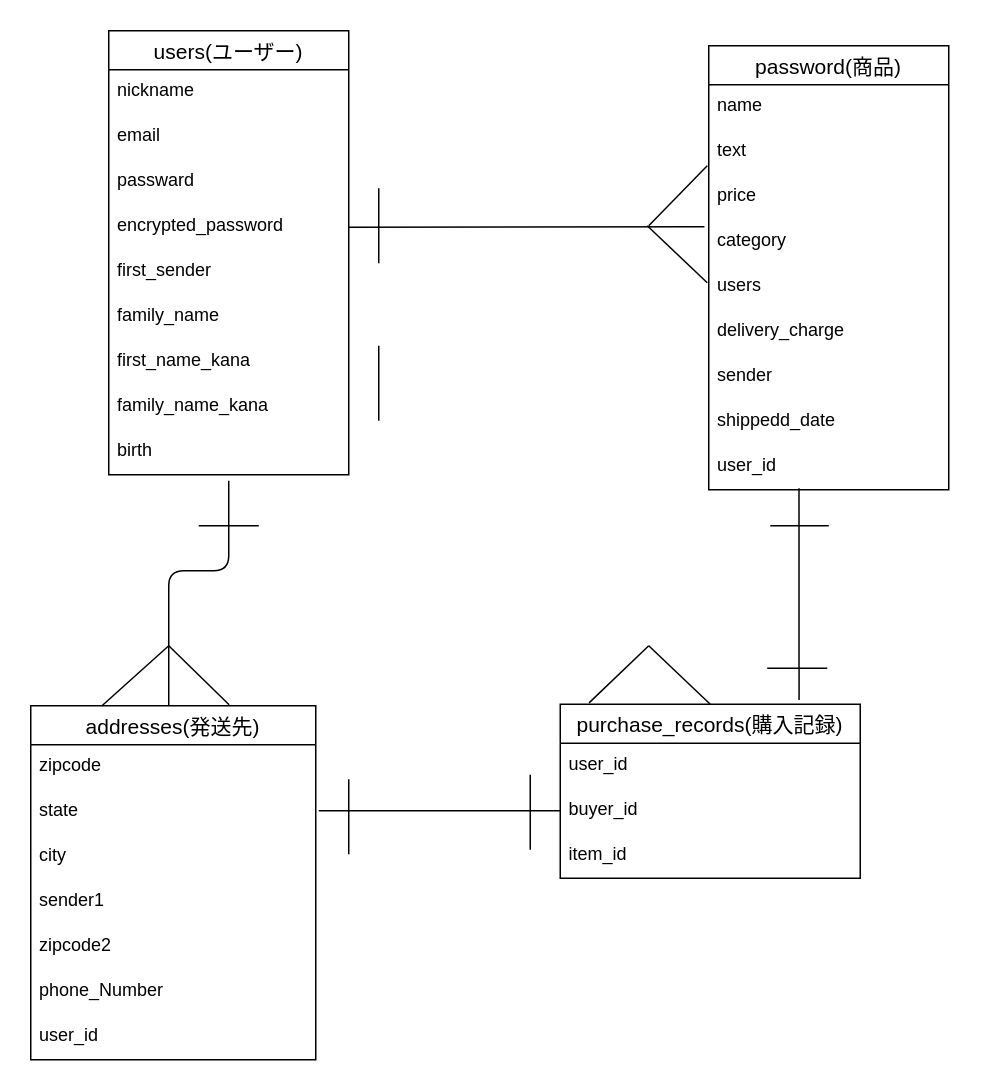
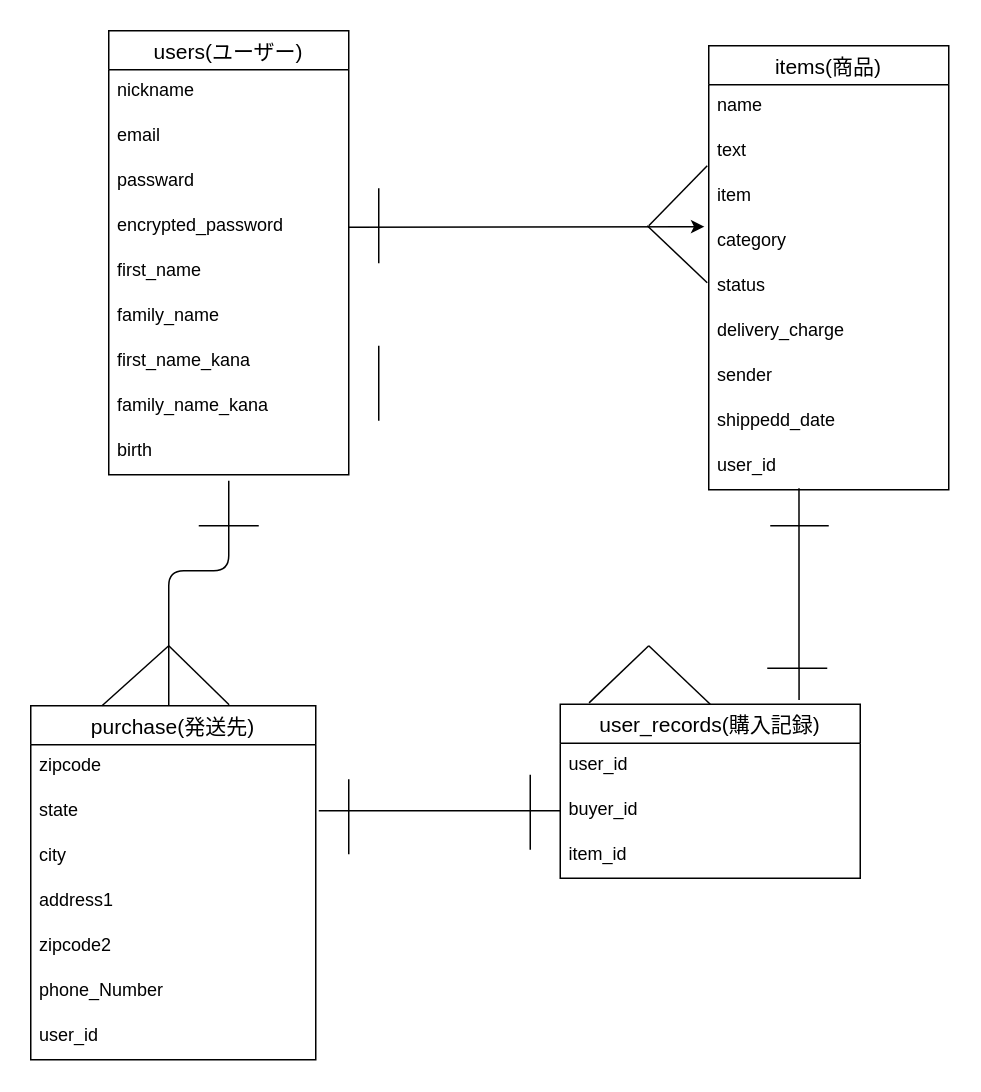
  <mxCell id="0" />
  <mxCell id="1" parent="0" />
  <mxCell id="2" value="users(ユーザー)" style="swimlane;fontStyle=0;childLayout=stackLayout;horizontal=1;startSize=26;horizontalStack=0;resizeParent=1;resizeParentMax=0;resizeLast=0;collapsible=1;marginBottom=0;align=center;fontSize=14;strokeColor=default;html=0;" vertex="1" parent="1"><mxGeometry x="72" y="20" width="160" height="296" as="geometry" /></mxCell>
  <mxCell id="3" value="nickname" style="text;strokeColor=none;fillColor=none;spacingLeft=4;spacingRight=4;overflow=hidden;rotatable=0;points=[[0,0.5],[1,0.5]];portConstraint=eastwest;fontSize=12;html=0;" vertex="1" parent="2"><mxGeometry y="26" width="160" height="30" as="geometry" /></mxCell>
  <mxCell id="4" value="email" style="text;strokeColor=none;fillColor=none;spacingLeft=4;spacingRight=4;overflow=hidden;rotatable=0;points=[[0,0.5],[1,0.5]];portConstraint=eastwest;fontSize=12;html=0;" vertex="1" parent="2"><mxGeometry y="56" width="160" height="30" as="geometry" /></mxCell>
  <mxCell id="5" value="passward" style="text;strokeColor=none;fillColor=none;spacingLeft=4;spacingRight=4;overflow=hidden;rotatable=0;points=[[0,0.5],[1,0.5]];portConstraint=eastwest;fontSize=12;html=0;" vertex="1" parent="2"><mxGeometry y="86" width="160" height="30" as="geometry" /></mxCell>
  <mxCell id="6" value="encrypted_password" style="text;strokeColor=none;fillColor=none;spacingLeft=4;spacingRight=4;overflow=hidden;rotatable=0;points=[[0,0.5],[1,0.5]];portConstraint=eastwest;fontSize=12;html=0;" vertex="1" parent="2"><mxGeometry y="116" width="160" height="30" as="geometry" /></mxCell>
- <mxCell id="7" value="first_sender" style="text;strokeColor=none;fillColor=none;spacingLeft=4;spacingRight=4;overflow=hidden;rotatable=0;points=[[0,0.5],[1,0.5]];portConstraint=eastwest;fontSize=12;html=0;" vertex="1" parent="2"><mxGeometry y="146" width="160" height="30" as="geometry" /></mxCell>
+ <mxCell id="7" value="first_name" style="text;strokeColor=none;fillColor=none;spacingLeft=4;spacingRight=4;overflow=hidden;rotatable=0;points=[[0,0.5],[1,0.5]];portConstraint=eastwest;fontSize=12;html=0;" vertex="1" parent="2"><mxGeometry y="146" width="160" height="30" as="geometry" /></mxCell>
  <mxCell id="8" value="family_name" style="text;strokeColor=none;fillColor=none;spacingLeft=4;spacingRight=4;overflow=hidden;rotatable=0;points=[[0,0.5],[1,0.5]];portConstraint=eastwest;fontSize=12;html=0;" vertex="1" parent="2"><mxGeometry y="176" width="160" height="30" as="geometry" /></mxCell>
  <mxCell id="9" value="first_name_kana" style="text;strokeColor=none;fillColor=none;spacingLeft=4;spacingRight=4;overflow=hidden;rotatable=0;points=[[0,0.5],[1,0.5]];portConstraint=eastwest;fontSize=12;html=0;" vertex="1" parent="2"><mxGeometry y="206" width="160" height="30" as="geometry" /></mxCell>
  <mxCell id="10" value="family_name_kana" style="text;strokeColor=none;fillColor=none;spacingLeft=4;spacingRight=4;overflow=hidden;rotatable=0;points=[[0,0.5],[1,0.5]];portConstraint=eastwest;fontSize=12;html=0;" vertex="1" parent="2"><mxGeometry y="236" width="160" height="30" as="geometry" /></mxCell>
  <mxCell id="11" value="birth" style="text;strokeColor=none;fillColor=none;spacingLeft=4;spacingRight=4;overflow=hidden;rotatable=0;points=[[0,0.5],[1,0.5]];portConstraint=eastwest;fontSize=12;html=0;" vertex="1" parent="2"><mxGeometry y="266" width="160" height="30" as="geometry" /></mxCell>
- <mxCell id="12" value="password(商品)" style="swimlane;fontStyle=0;childLayout=stackLayout;horizontal=1;startSize=26;horizontalStack=0;resizeParent=1;resizeParentMax=0;resizeLast=0;collapsible=1;marginBottom=0;align=center;fontSize=14;strokeColor=default;html=0;" vertex="1" parent="1"><mxGeometry x="472" y="30" width="160" height="296" as="geometry" /></mxCell>
+ <mxCell id="12" value="items(商品)" style="swimlane;fontStyle=0;childLayout=stackLayout;horizontal=1;startSize=26;horizontalStack=0;resizeParent=1;resizeParentMax=0;resizeLast=0;collapsible=1;marginBottom=0;align=center;fontSize=14;strokeColor=default;html=0;" vertex="1" parent="1"><mxGeometry x="472" y="30" width="160" height="296" as="geometry" /></mxCell>
  <mxCell id="13" value="name" style="text;strokeColor=none;fillColor=none;spacingLeft=4;spacingRight=4;overflow=hidden;rotatable=0;points=[[0,0.5],[1,0.5]];portConstraint=eastwest;fontSize=12;html=0;" vertex="1" parent="12"><mxGeometry y="26" width="160" height="30" as="geometry" /></mxCell>
  <mxCell id="14" value="text" style="text;strokeColor=none;fillColor=none;spacingLeft=4;spacingRight=4;overflow=hidden;rotatable=0;points=[[0,0.5],[1,0.5]];portConstraint=eastwest;fontSize=12;html=0;" vertex="1" parent="12"><mxGeometry y="56" width="160" height="30" as="geometry" /></mxCell>
- <mxCell id="15" value="price" style="text;strokeColor=none;fillColor=none;spacingLeft=4;spacingRight=4;overflow=hidden;rotatable=0;points=[[0,0.5],[1,0.5]];portConstraint=eastwest;fontSize=12;html=0;" vertex="1" parent="12"><mxGeometry y="86" width="160" height="30" as="geometry" /></mxCell>
+ <mxCell id="15" value="item" style="text;strokeColor=none;fillColor=none;spacingLeft=4;spacingRight=4;overflow=hidden;rotatable=0;points=[[0,0.5],[1,0.5]];portConstraint=eastwest;fontSize=12;html=0;" vertex="1" parent="12"><mxGeometry y="86" width="160" height="30" as="geometry" /></mxCell>
  <mxCell id="16" value="category" style="text;strokeColor=none;fillColor=none;spacingLeft=4;spacingRight=4;overflow=hidden;rotatable=0;points=[[0,0.5],[1,0.5]];portConstraint=eastwest;fontSize=12;html=0;" vertex="1" parent="12"><mxGeometry y="116" width="160" height="30" as="geometry" /></mxCell>
- <mxCell id="17" value="users" style="text;strokeColor=none;fillColor=none;spacingLeft=4;spacingRight=4;overflow=hidden;rotatable=0;points=[[0,0.5],[1,0.5]];portConstraint=eastwest;fontSize=12;html=0;" vertex="1" parent="12"><mxGeometry y="146" width="160" height="30" as="geometry" /></mxCell>
+ <mxCell id="17" value="status" style="text;strokeColor=none;fillColor=none;spacingLeft=4;spacingRight=4;overflow=hidden;rotatable=0;points=[[0,0.5],[1,0.5]];portConstraint=eastwest;fontSize=12;html=0;" vertex="1" parent="12"><mxGeometry y="146" width="160" height="30" as="geometry" /></mxCell>
  <mxCell id="18" value="delivery_charge" style="text;strokeColor=none;fillColor=none;spacingLeft=4;spacingRight=4;overflow=hidden;rotatable=0;points=[[0,0.5],[1,0.5]];portConstraint=eastwest;fontSize=12;html=0;" vertex="1" parent="12"><mxGeometry y="176" width="160" height="30" as="geometry" /></mxCell>
  <mxCell id="19" value="sender" style="text;strokeColor=none;fillColor=none;spacingLeft=4;spacingRight=4;overflow=hidden;rotatable=0;points=[[0,0.5],[1,0.5]];portConstraint=eastwest;fontSize=12;html=0;" vertex="1" parent="12"><mxGeometry y="206" width="160" height="30" as="geometry" /></mxCell>
  <mxCell id="20" value="shippedd_date" style="text;strokeColor=none;fillColor=none;spacingLeft=4;spacingRight=4;overflow=hidden;rotatable=0;points=[[0,0.5],[1,0.5]];portConstraint=eastwest;fontSize=12;html=0;" vertex="1" parent="12"><mxGeometry y="236" width="160" height="30" as="geometry" /></mxCell>
  <mxCell id="21" value="user_id" style="text;strokeColor=none;fillColor=none;spacingLeft=4;spacingRight=4;overflow=hidden;rotatable=0;points=[[0,0.5],[1,0.5]];portConstraint=eastwest;fontSize=12;html=0;" vertex="1" parent="12"><mxGeometry y="266" width="160" height="30" as="geometry" /></mxCell>
- <mxCell id="22" value="purchase_records(購入記録)" style="swimlane;fontStyle=0;childLayout=stackLayout;horizontal=1;startSize=26;horizontalStack=0;resizeParent=1;resizeParentMax=0;resizeLast=0;collapsible=1;marginBottom=0;align=center;fontSize=14;strokeColor=default;html=0;" vertex="1" parent="1"><mxGeometry x="373" y="469" width="200" height="116" as="geometry" /></mxCell>
+ <mxCell id="22" value="user_records(購入記録)" style="swimlane;fontStyle=0;childLayout=stackLayout;horizontal=1;startSize=26;horizontalStack=0;resizeParent=1;resizeParentMax=0;resizeLast=0;collapsible=1;marginBottom=0;align=center;fontSize=14;strokeColor=default;html=0;" vertex="1" parent="1"><mxGeometry x="373" y="469" width="200" height="116" as="geometry" /></mxCell>
  <mxCell id="23" value="user_id" style="text;strokeColor=none;fillColor=none;spacingLeft=4;spacingRight=4;overflow=hidden;rotatable=0;points=[[0,0.5],[1,0.5]];portConstraint=eastwest;fontSize=12;html=0;" vertex="1" parent="22"><mxGeometry y="26" width="200" height="30" as="geometry" /></mxCell>
  <mxCell id="24" value="buyer_id" style="text;strokeColor=none;fillColor=none;spacingLeft=4;spacingRight=4;overflow=hidden;rotatable=0;points=[[0,0.5],[1,0.5]];portConstraint=eastwest;fontSize=12;html=0;" vertex="1" parent="22"><mxGeometry y="56" width="200" height="30" as="geometry" /></mxCell>
  <mxCell id="25" value="item_id" style="text;strokeColor=none;fillColor=none;spacingLeft=4;spacingRight=4;overflow=hidden;rotatable=0;points=[[0,0.5],[1,0.5]];portConstraint=eastwest;fontSize=12;html=0;" vertex="1" parent="22"><mxGeometry y="86" width="200" height="30" as="geometry" /></mxCell>
- <mxCell id="26" value="addresses(発送先)" style="swimlane;fontStyle=0;childLayout=stackLayout;horizontal=1;startSize=26;horizontalStack=0;resizeParent=1;resizeParentMax=0;resizeLast=0;collapsible=1;marginBottom=0;align=center;fontSize=14;strokeColor=default;html=0;" vertex="1" parent="1"><mxGeometry x="20" y="470" width="190" height="236" as="geometry" /></mxCell>
+ <mxCell id="26" value="purchase(発送先)" style="swimlane;fontStyle=0;childLayout=stackLayout;horizontal=1;startSize=26;horizontalStack=0;resizeParent=1;resizeParentMax=0;resizeLast=0;collapsible=1;marginBottom=0;align=center;fontSize=14;strokeColor=default;html=0;" vertex="1" parent="1"><mxGeometry x="20" y="470" width="190" height="236" as="geometry" /></mxCell>
  <mxCell id="27" value="zipcode" style="text;strokeColor=none;fillColor=none;spacingLeft=4;spacingRight=4;overflow=hidden;rotatable=0;points=[[0,0.5],[1,0.5]];portConstraint=eastwest;fontSize=12;html=0;" vertex="1" parent="26"><mxGeometry y="26" width="190" height="30" as="geometry" /></mxCell>
  <mxCell id="28" value="state" style="text;strokeColor=none;fillColor=none;spacingLeft=4;spacingRight=4;overflow=hidden;rotatable=0;points=[[0,0.5],[1,0.5]];portConstraint=eastwest;fontSize=12;html=0;" vertex="1" parent="26"><mxGeometry y="56" width="190" height="30" as="geometry" /></mxCell>
  <mxCell id="29" value="city" style="text;strokeColor=none;fillColor=none;spacingLeft=4;spacingRight=4;overflow=hidden;rotatable=0;points=[[0,0.5],[1,0.5]];portConstraint=eastwest;fontSize=12;html=0;" vertex="1" parent="26"><mxGeometry y="86" width="190" height="30" as="geometry" /></mxCell>
- <mxCell id="30" value="sender1" style="text;strokeColor=none;fillColor=none;spacingLeft=4;spacingRight=4;overflow=hidden;rotatable=0;points=[[0,0.5],[1,0.5]];portConstraint=eastwest;fontSize=12;html=0;" vertex="1" parent="26"><mxGeometry y="116" width="190" height="30" as="geometry" /></mxCell>
+ <mxCell id="30" value="address1" style="text;strokeColor=none;fillColor=none;spacingLeft=4;spacingRight=4;overflow=hidden;rotatable=0;points=[[0,0.5],[1,0.5]];portConstraint=eastwest;fontSize=12;html=0;" vertex="1" parent="26"><mxGeometry y="116" width="190" height="30" as="geometry" /></mxCell>
  <mxCell id="31" value="zipcode2" style="text;strokeColor=none;fillColor=none;spacingLeft=4;spacingRight=4;overflow=hidden;rotatable=0;points=[[0,0.5],[1,0.5]];portConstraint=eastwest;fontSize=12;html=0;" vertex="1" parent="26"><mxGeometry y="146" width="190" height="30" as="geometry" /></mxCell>
  <mxCell id="32" value="phone_Number" style="text;strokeColor=none;fillColor=none;spacingLeft=4;spacingRight=4;overflow=hidden;rotatable=0;points=[[0,0.5],[1,0.5]];portConstraint=eastwest;fontSize=12;html=0;" vertex="1" parent="26"><mxGeometry y="176" width="190" height="30" as="geometry" /></mxCell>
  <mxCell id="33" value="user_id" style="text;strokeColor=none;fillColor=none;spacingLeft=4;spacingRight=4;overflow=hidden;rotatable=0;points=[[0,0.5],[1,0.5]];portConstraint=eastwest;fontSize=12;html=0;" vertex="1" parent="26"><mxGeometry y="206" width="190" height="30" as="geometry" /></mxCell>
  <mxCell id="34" value="" style="endArrow=none;html=1;" edge="1" parent="1"><mxGeometry width="50" height="50" relative="1" as="geometry"><mxPoint x="252" y="175" as="sourcePoint" /><mxPoint x="252" y="125" as="targetPoint" /><Array as="points" /></mxGeometry></mxCell>
  <mxCell id="35" value="" style="endArrow=none;html=1;" edge="1" parent="1"><mxGeometry width="50" height="50" relative="1" as="geometry"><mxPoint x="432" y="150" as="sourcePoint" /><mxPoint x="471" y="110" as="targetPoint" /></mxGeometry></mxCell>
  <mxCell id="36" value="" style="endArrow=none;html=1;exitX=0;exitY=0.5;exitDx=0;exitDy=0;" edge="1" parent="1"><mxGeometry width="50" height="50" relative="1" as="geometry"><mxPoint x="471" y="188" as="sourcePoint" /><mxPoint x="431" y="150" as="targetPoint" /></mxGeometry></mxCell>
- <mxCell id="37" value="" style="endArrow=none;html=1;exitX=1;exitY=0.5;exitDx=0;exitDy=0;entryX=-0.018;entryY=0.153;entryDx=0;entryDy=0;entryPerimeter=0;" edge="1" parent="1" source="6" target="16"><mxGeometry width="50" height="50" relative="1" as="geometry"><mxPoint x="322" y="300" as="sourcePoint" /><mxPoint x="372" y="250" as="targetPoint" /></mxGeometry></mxCell>
+ <mxCell id="37" value="" style="endArrow=classic;html=1;exitX=1;exitY=0.5;exitDx=0;exitDy=0;entryX=-0.018;entryY=0.153;entryDx=0;entryDy=0;entryPerimeter=0;" edge="1" parent="1" source="6" target="16"><mxGeometry width="50" height="50" relative="1" as="geometry"><mxPoint x="322" y="300" as="sourcePoint" /><mxPoint x="372" y="250" as="targetPoint" /></mxGeometry></mxCell>
  <mxCell id="38" value="" style="endArrow=none;html=1;" edge="1" parent="1"><mxGeometry width="50" height="50" relative="1" as="geometry"><mxPoint x="112" y="470" as="sourcePoint" /><mxPoint x="152" y="320" as="targetPoint" /><Array as="points"><mxPoint x="112" y="380" /><mxPoint x="152" y="380" /></Array></mxGeometry></mxCell>
  <mxCell id="39" value="" style="endArrow=none;html=1;" edge="1" parent="1"><mxGeometry width="50" height="50" relative="1" as="geometry"><mxPoint x="132" y="350" as="sourcePoint" /><mxPoint x="172" y="350" as="targetPoint" /><Array as="points" /></mxGeometry></mxCell>
  <mxCell id="40" value="" style="endArrow=none;html=1;entryX=0.25;entryY=0;entryDx=0;entryDy=0;" edge="1" parent="1" target="26"><mxGeometry width="50" height="50" relative="1" as="geometry"><mxPoint x="112" y="430" as="sourcePoint" /><mxPoint x="82" y="460" as="targetPoint" /><Array as="points" /></mxGeometry></mxCell>
  <mxCell id="41" value="" style="endArrow=none;html=1;entryX=0.696;entryY=-0.003;entryDx=0;entryDy=0;entryPerimeter=0;" edge="1" parent="1" target="26"><mxGeometry width="50" height="50" relative="1" as="geometry"><mxPoint x="112" y="430" as="sourcePoint" /><mxPoint x="82.18" y="480.236" as="targetPoint" /><Array as="points" /></mxGeometry></mxCell>
  <mxCell id="42" value="" style="endArrow=none;html=1;exitX=0.096;exitY=-0.008;exitDx=0;exitDy=0;exitPerimeter=0;" edge="1" parent="1" source="22"><mxGeometry width="50" height="50" relative="1" as="geometry"><mxPoint x="322" y="350" as="sourcePoint" /><mxPoint x="432" y="430" as="targetPoint" /></mxGeometry></mxCell>
  <mxCell id="43" value="" style="endArrow=none;html=1;entryX=0.5;entryY=0;entryDx=0;entryDy=0;" edge="1" parent="1" target="22"><mxGeometry width="50" height="50" relative="1" as="geometry"><mxPoint x="432" y="430" as="sourcePoint" /><mxPoint x="482" y="380" as="targetPoint" /></mxGeometry></mxCell>
  <mxCell id="44" value="" style="endArrow=none;html=1;" edge="1" parent="1"><mxGeometry width="50" height="50" relative="1" as="geometry"><mxPoint x="252" y="280" as="sourcePoint" /><mxPoint x="252" y="230" as="targetPoint" /></mxGeometry></mxCell>
  <mxCell id="45" value="" style="endArrow=none;html=1;exitX=0.796;exitY=-0.016;exitDx=0;exitDy=0;exitPerimeter=0;entryX=0.376;entryY=0.967;entryDx=0;entryDy=0;entryPerimeter=0;" edge="1" parent="1" target="21"><mxGeometry width="50" height="50" relative="1" as="geometry"><mxPoint x="532.2" y="466.144" as="sourcePoint" /><mxPoint x="532" y="300" as="targetPoint" /></mxGeometry></mxCell>
  <mxCell id="46" value="" style="endArrow=none;html=1;" edge="1" parent="1"><mxGeometry width="50" height="50" relative="1" as="geometry"><mxPoint x="513" y="350" as="sourcePoint" /><mxPoint x="552" y="350" as="targetPoint" /><Array as="points" /></mxGeometry></mxCell>
  <mxCell id="47" value="" style="endArrow=none;html=1;" edge="1" parent="1"><mxGeometry width="50" height="50" relative="1" as="geometry"><mxPoint x="511" y="445" as="sourcePoint" /><mxPoint x="551" y="445" as="targetPoint" /><Array as="points" /></mxGeometry></mxCell>
  <mxCell id="48" value="" style="endArrow=none;html=1;entryX=0;entryY=0.5;entryDx=0;entryDy=0;" edge="1" parent="1" target="24"><mxGeometry width="50" height="50" relative="1" as="geometry"><mxPoint x="212" y="540" as="sourcePoint" /><mxPoint x="372" y="470" as="targetPoint" /></mxGeometry></mxCell>
  <mxCell id="49" value="" style="endArrow=none;html=1;" edge="1" parent="1"><mxGeometry width="50" height="50" relative="1" as="geometry"><mxPoint x="232" y="569" as="sourcePoint" /><mxPoint x="232" y="519" as="targetPoint" /></mxGeometry></mxCell>
  <mxCell id="50" value="" style="endArrow=none;html=1;" edge="1" parent="1"><mxGeometry width="50" height="50" relative="1" as="geometry"><mxPoint x="353" y="566" as="sourcePoint" /><mxPoint x="353" y="516" as="targetPoint" /></mxGeometry></mxCell>
